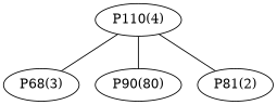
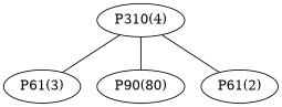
  graph {
-   "P110(4)"
-   "P61(3)" [label="P68(3)"]
+   "P110(4)" [label="P310(4)"]
+   "P61(3)"
    n3 [label="P90(80)"]
-   "P81(2)"
+   "P81(2)" [label="P61(2)"]
    "P110(4)" -- "P61(3)"
    "P110(4)" -- n3
    "P110(4)" -- "P81(2)"
  }
